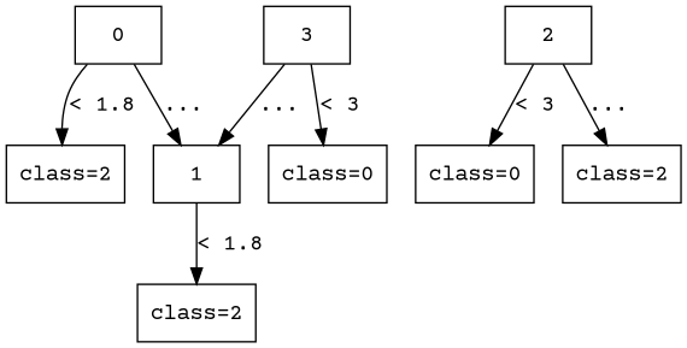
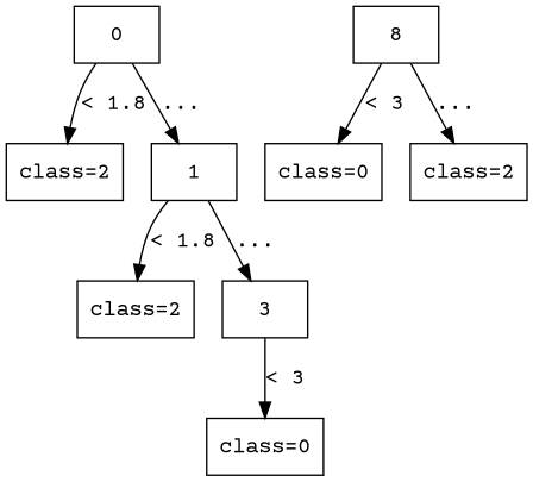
  digraph {
    fontname="Courier Prime"
    node [fontname="Courier Prime" shape=box]
    edge [fontname="Courier Prime"]
    n1 [label=0]
    n2 [label="class=2"]
    n3 [label=1]
    n4 [label="class=2"]
    n5 [label=3]
    n6 [label="class=0"]
-   n7 [label=2]
+   n7 [label=8]
    n8 [label="class=0"]
    n9 [label="class=2"]
    n1 -> n2 [label="< 1.8"]
    n1 -> n3 [label="..."]
    n3 -> n4 [label="< 1.8"]
-   n5 -> n3 [label="..."]
+   n3 -> n5 [label="..."]
    n5 -> n6 [label="< 3"]
    n7 -> n8 [label="< 3"]
    n7 -> n9 [label="..."]
  }
